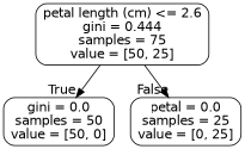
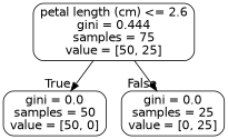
  digraph {
    node [color=black fontname=helvetica shape=box style=rounded]
    edge [fontname=helvetica labeldistance=2.5]
    n1 [label="petal length (cm) <= 2.6\ngini = 0.444\nsamples = 75\nvalue = [50, 25]"]
    n2 [label="gini = 0.0\nsamples = 50\nvalue = [50, 0]"]
-   n3 [label="petal = 0.0\nsamples = 25\nvalue = [0, 25]"]
+   n3 [label="gini = 0.0\nsamples = 25\nvalue = [0, 25]"]
    n1 -> n2 [headlabel=True labelangle=45]
    n1 -> n3 [headlabel=False labelangle=-45]
  }
